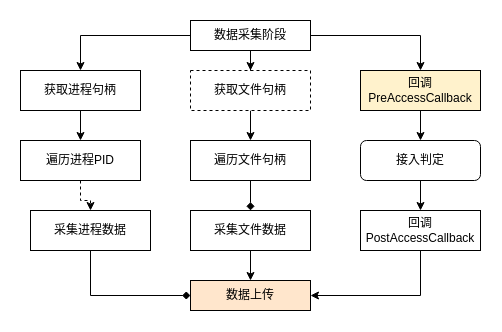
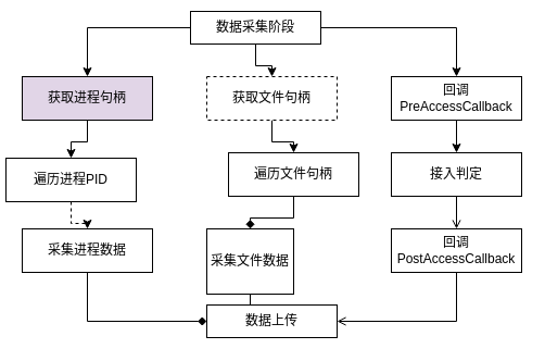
  <mxCell id="0" />
  <mxCell id="1" parent="0" />
  <mxCell id="2" value="" style="edgeStyle=orthogonalEdgeStyle;rounded=0;orthogonalLoop=1;jettySize=auto;html=1;" parent="1" source="3" target="13" edge="1"><mxGeometry relative="1" as="geometry" /></mxCell>
- <mxCell id="3" value="获取进程句柄" style="rounded=0;whiteSpace=wrap;html=1;" parent="1" vertex="1"><mxGeometry x="20" y="70" width="120" height="40" as="geometry" /></mxCell>
+ <mxCell id="3" value="获取进程句柄" style="rounded=0;whiteSpace=wrap;html=1;fillColor=#e1d5e7;" parent="1" vertex="1"><mxGeometry x="20" y="70" width="120" height="40" as="geometry" /></mxCell>
  <mxCell id="4" value="" style="edgeStyle=orthogonalEdgeStyle;rounded=0;orthogonalLoop=1;jettySize=auto;html=1;" parent="1" source="5" target="15" edge="1"><mxGeometry relative="1" as="geometry" /></mxCell>
  <mxCell id="5" value="获取文件句柄" style="rounded=0;whiteSpace=wrap;html=1;dashed=1;" parent="1" vertex="1"><mxGeometry x="190" y="70" width="120" height="40" as="geometry" /></mxCell>
  <mxCell id="6" value="" style="edgeStyle=orthogonalEdgeStyle;rounded=0;orthogonalLoop=1;jettySize=auto;html=1;" parent="1" source="7" target="21" edge="1"><mxGeometry relative="1" as="geometry" /></mxCell>
- <mxCell id="7" value="回调&lt;br&gt;PreAccessCallback" style="rounded=0;whiteSpace=wrap;html=1;fillColor=#fff2cc;" parent="1" vertex="1"><mxGeometry x="360" y="70" width="120" height="40" as="geometry" /></mxCell>
+ <mxCell id="7" value="回调&lt;br&gt;PreAccessCallback" style="rounded=0;whiteSpace=wrap;html=1;" parent="1" vertex="1"><mxGeometry x="360" y="70" width="120" height="40" as="geometry" /></mxCell>
  <mxCell id="8" style="edgeStyle=orthogonalEdgeStyle;rounded=0;orthogonalLoop=1;jettySize=auto;html=1;entryX=0.5;entryY=0;entryDx=0;entryDy=0;" parent="1" source="11" target="3" edge="1"><mxGeometry relative="1" as="geometry" /></mxCell>
  <mxCell id="9" style="edgeStyle=orthogonalEdgeStyle;rounded=0;orthogonalLoop=1;jettySize=auto;html=1;entryX=0.5;entryY=0;entryDx=0;entryDy=0;" parent="1" source="11" target="5" edge="1"><mxGeometry relative="1" as="geometry" /></mxCell>
  <mxCell id="10" style="edgeStyle=orthogonalEdgeStyle;rounded=0;orthogonalLoop=1;jettySize=auto;html=1;entryX=0.5;entryY=0;entryDx=0;entryDy=0;" parent="1" source="11" target="7" edge="1"><mxGeometry relative="1" as="geometry" /></mxCell>
- <mxCell id="11" value="数据采集阶段" style="rounded=0;whiteSpace=wrap;html=1;" parent="1" vertex="1"><mxGeometry x="190" y="20" width="120" height="30" as="geometry" /></mxCell>
+ <mxCell id="11" value="数据采集阶段" style="rounded=0;whiteSpace=wrap;html=1;" parent="1" vertex="1"><mxGeometry x="175" y="10" width="120" height="30" as="geometry" /></mxCell>
  <mxCell id="12" value="" style="edgeStyle=orthogonalEdgeStyle;rounded=0;orthogonalLoop=1;jettySize=auto;html=1;dashed=1;" parent="1" source="13" target="17" edge="1"><mxGeometry relative="1" as="geometry" /></mxCell>
- <mxCell id="13" value="遍历进程PID" style="rounded=0;whiteSpace=wrap;html=1;" parent="1" vertex="1"><mxGeometry x="20" y="140" width="120" height="40" as="geometry" /></mxCell>
+ <mxCell id="13" value="遍历进程PID" style="rounded=0;whiteSpace=wrap;html=1;" parent="1" vertex="1"><mxGeometry x="5" y="145" width="120" height="40" as="geometry" /></mxCell>
  <mxCell id="14" value="" style="edgeStyle=orthogonalEdgeStyle;rounded=0;orthogonalLoop=1;jettySize=auto;html=1;endArrow=diamond;" parent="1" source="15" target="19" edge="1"><mxGeometry relative="1" as="geometry" /></mxCell>
- <mxCell id="15" value="遍历文件句柄" style="rounded=0;whiteSpace=wrap;html=1;" parent="1" vertex="1"><mxGeometry x="190" y="140" width="120" height="40" as="geometry" /></mxCell>
+ <mxCell id="15" value="遍历文件句柄" style="rounded=0;whiteSpace=wrap;html=1;" parent="1" vertex="1"><mxGeometry x="210" y="140" width="120" height="40" as="geometry" /></mxCell>
  <mxCell id="16" style="edgeStyle=orthogonalEdgeStyle;rounded=0;orthogonalLoop=1;jettySize=auto;html=1;entryX=0;entryY=0.5;entryDx=0;entryDy=0;exitX=0.5;exitY=1;exitDx=0;exitDy=0;endArrow=diamond;" parent="1" source="17" target="24" edge="1"><mxGeometry relative="1" as="geometry" /></mxCell>
- <mxCell id="17" value="采集进程数据" style="rounded=0;whiteSpace=wrap;html=1;" parent="1" vertex="1"><mxGeometry x="30" y="210" width="120" height="40" as="geometry" /></mxCell>
+ <mxCell id="17" value="采集进程数据" style="rounded=0;whiteSpace=wrap;html=1;" parent="1" vertex="1"><mxGeometry x="20" y="210" width="120" height="40" as="geometry" /></mxCell>
  <mxCell id="18" value="" style="edgeStyle=orthogonalEdgeStyle;rounded=0;orthogonalLoop=1;jettySize=auto;html=1;" parent="1" source="19" target="24" edge="1"><mxGeometry relative="1" as="geometry" /></mxCell>
- <mxCell id="19" value="采集文件数据" style="rounded=0;whiteSpace=wrap;html=1;" parent="1" vertex="1"><mxGeometry x="190" y="210" width="120" height="40" as="geometry" /></mxCell>
- <mxCell id="20" value="" style="edgeStyle=orthogonalEdgeStyle;rounded=0;orthogonalLoop=1;jettySize=auto;html=1;" parent="1" source="21" target="23" edge="1"><mxGeometry relative="1" as="geometry" /></mxCell>
- <mxCell id="21" value="接入判定" style="whiteSpace=wrap;html=1;rounded=1;" parent="1" vertex="1"><mxGeometry x="360" y="140" width="120" height="40" as="geometry" /></mxCell>
- <mxCell id="22" style="edgeStyle=orthogonalEdgeStyle;rounded=0;orthogonalLoop=1;jettySize=auto;html=1;entryX=1;entryY=0.5;entryDx=0;entryDy=0;exitX=0.5;exitY=1;exitDx=0;exitDy=0;" parent="1" source="23" target="24" edge="1"><mxGeometry relative="1" as="geometry" /></mxCell>
+ <mxCell id="19" value="采集文件数据" style="rounded=0;whiteSpace=wrap;html=1;" parent="1" vertex="1"><mxGeometry x="190" y="210" width="80" height="60" as="geometry" /></mxCell>
+ <mxCell id="20" value="" style="edgeStyle=orthogonalEdgeStyle;rounded=0;orthogonalLoop=1;jettySize=auto;html=1;endArrow=open;" parent="1" source="21" target="23" edge="1"><mxGeometry relative="1" as="geometry" /></mxCell>
+ <mxCell id="21" value="接入判定" style="rounded=0;whiteSpace=wrap;html=1;" parent="1" vertex="1"><mxGeometry x="360" y="140" width="120" height="40" as="geometry" /></mxCell>
+ <mxCell id="22" style="edgeStyle=orthogonalEdgeStyle;rounded=0;orthogonalLoop=1;jettySize=auto;html=1;entryX=1;entryY=0.5;entryDx=0;entryDy=0;exitX=0.5;exitY=1;exitDx=0;exitDy=0;endArrow=open;" parent="1" source="23" target="24" edge="1"><mxGeometry relative="1" as="geometry" /></mxCell>
  <mxCell id="23" value="回调&lt;br style=&quot;border-color: var(--border-color);&quot;&gt;PostAccessCallback" style="rounded=0;whiteSpace=wrap;html=1;" parent="1" vertex="1"><mxGeometry x="360" y="210" width="120" height="40" as="geometry" /></mxCell>
- <mxCell id="24" value="数据上传" style="rounded=0;whiteSpace=wrap;html=1;fillColor=#ffe6cc;" parent="1" vertex="1"><mxGeometry x="190" y="280" width="120" height="30" as="geometry" /></mxCell>
+ <mxCell id="24" value="数据上传" style="rounded=0;whiteSpace=wrap;html=1;" parent="1" vertex="1"><mxGeometry x="190" y="280" width="120" height="30" as="geometry" /></mxCell>
